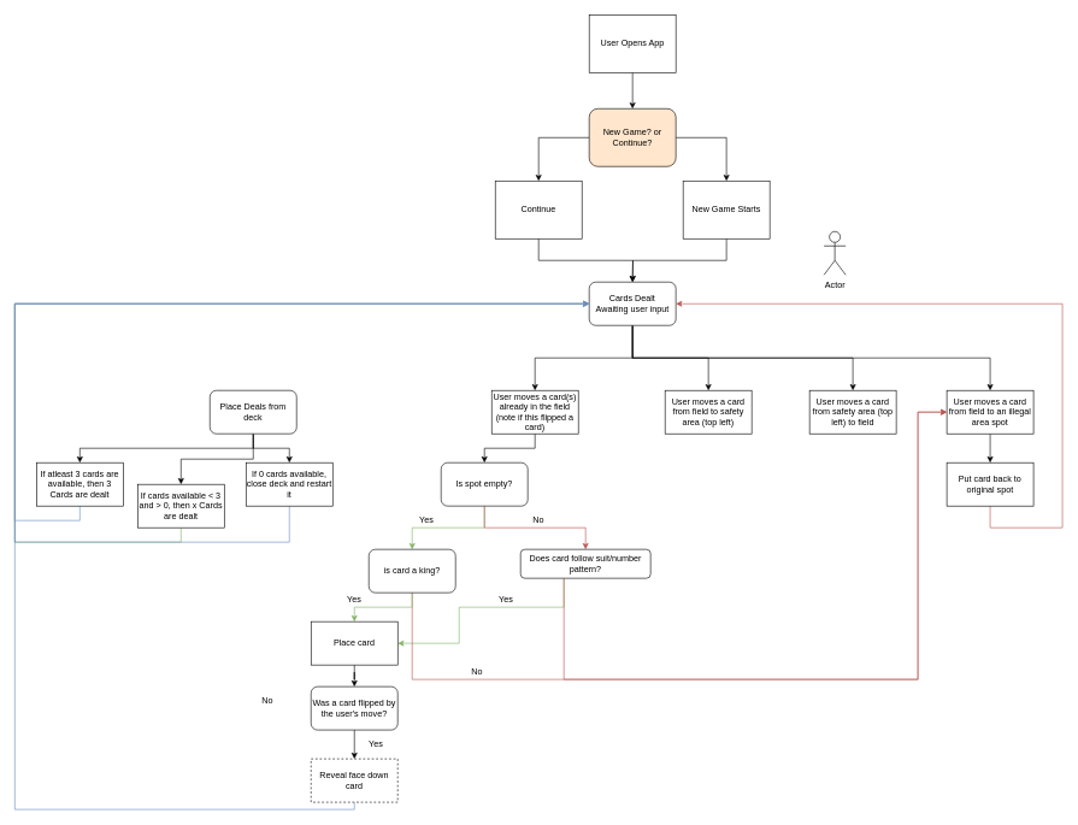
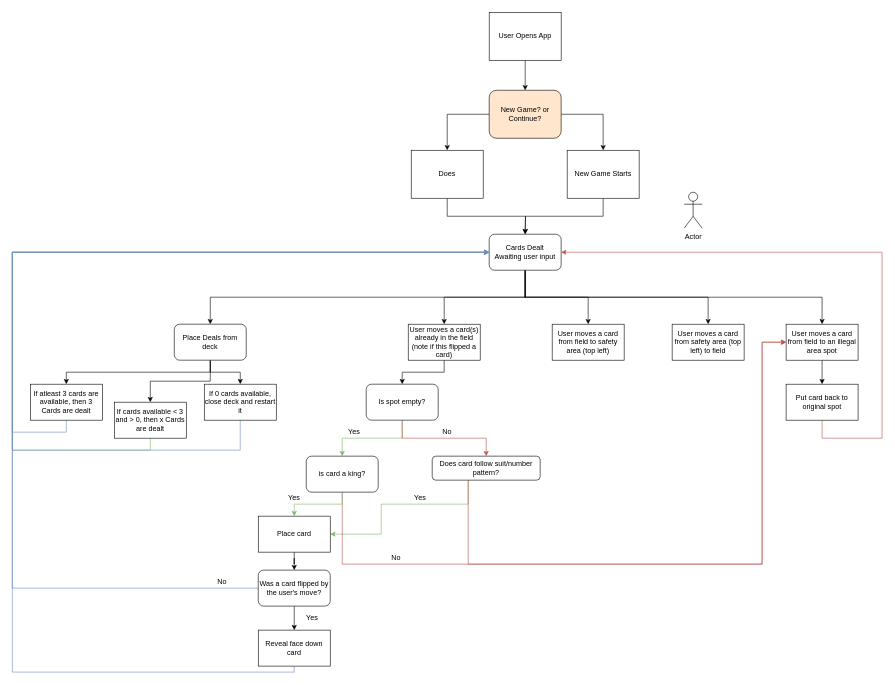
  <mxCell id="0" />
  <mxCell id="1" parent="0" />
  <mxCell id="2" value="" style="edgeStyle=orthogonalEdgeStyle;rounded=0;orthogonalLoop=1;jettySize=auto;html=1;" edge="1" parent="1" source="3" target="6"><mxGeometry relative="1" as="geometry" /></mxCell>
  <mxCell id="3" value="User Opens App" style="rounded=0;whiteSpace=wrap;html=1;" vertex="1" parent="1"><mxGeometry x="815" y="20" width="120" height="80" as="geometry" /></mxCell>
  <mxCell id="4" value="" style="edgeStyle=orthogonalEdgeStyle;rounded=0;orthogonalLoop=1;jettySize=auto;html=1;" edge="1" parent="1" source="6" target="8"><mxGeometry relative="1" as="geometry" /></mxCell>
  <mxCell id="5" value="" style="edgeStyle=orthogonalEdgeStyle;rounded=0;orthogonalLoop=1;jettySize=auto;html=1;" edge="1" parent="1" source="6" target="10"><mxGeometry relative="1" as="geometry" /></mxCell>
  <mxCell id="6" value="New Game? or&lt;br&gt;Continue?" style="rounded=1;whiteSpace=wrap;html=1;glass=0;fillColor=#ffe6cc;" vertex="1" parent="1"><mxGeometry x="815" y="150" width="120" height="80" as="geometry" /></mxCell>
  <mxCell id="7" style="edgeStyle=orthogonalEdgeStyle;rounded=0;orthogonalLoop=1;jettySize=auto;html=1;exitX=0.5;exitY=1;exitDx=0;exitDy=0;" edge="1" parent="1" source="8"><mxGeometry relative="1" as="geometry"><mxPoint x="875" y="390" as="targetPoint" /></mxGeometry></mxCell>
  <mxCell id="8" value="New Game Starts" style="rounded=0;whiteSpace=wrap;html=1;" vertex="1" parent="1"><mxGeometry x="945" y="250" width="120" height="80" as="geometry" /></mxCell>
  <mxCell id="9" value="" style="edgeStyle=orthogonalEdgeStyle;rounded=0;orthogonalLoop=1;jettySize=auto;html=1;exitX=0.5;exitY=1;exitDx=0;exitDy=0;" edge="1" parent="1" source="10"><mxGeometry relative="1" as="geometry"><mxPoint x="875" y="390" as="targetPoint" /></mxGeometry></mxCell>
- <mxCell id="10" value="Continue" style="rounded=0;whiteSpace=wrap;html=1;" vertex="1" parent="1"><mxGeometry x="685" y="250" width="120" height="80" as="geometry" /></mxCell>
+ <mxCell id="10" value="Does" style="rounded=0;whiteSpace=wrap;html=1;" vertex="1" parent="1"><mxGeometry x="685" y="250" width="120" height="80" as="geometry" /></mxCell>
  <mxCell id="11" value="Actor" style="shape=umlActor;verticalLabelPosition=bottom;verticalAlign=top;html=1;outlineConnect=0;" vertex="1" parent="1"><mxGeometry x="1140" y="320" width="30" height="60" as="geometry" /></mxCell>
  <mxCell id="12" style="edgeStyle=orthogonalEdgeStyle;rounded=0;orthogonalLoop=1;jettySize=auto;html=1;entryX=0.5;entryY=0;entryDx=0;entryDy=0;" edge="1" parent="1" source="17" target="24"><mxGeometry relative="1" as="geometry" /></mxCell>
  <mxCell id="13" style="edgeStyle=orthogonalEdgeStyle;rounded=0;orthogonalLoop=1;jettySize=auto;html=1;exitX=0.5;exitY=1;exitDx=0;exitDy=0;" edge="1" parent="1" source="17" target="25"><mxGeometry relative="1" as="geometry" /></mxCell>
  <mxCell id="14" style="edgeStyle=orthogonalEdgeStyle;rounded=0;orthogonalLoop=1;jettySize=auto;html=1;entryX=0.5;entryY=0;entryDx=0;entryDy=0;exitX=0.5;exitY=1;exitDx=0;exitDy=0;" edge="1" parent="1" source="17" target="27"><mxGeometry relative="1" as="geometry" /></mxCell>
  <mxCell id="15" style="edgeStyle=orthogonalEdgeStyle;rounded=0;orthogonalLoop=1;jettySize=auto;html=1;entryX=0.5;entryY=0;entryDx=0;entryDy=0;exitX=0.5;exitY=1;exitDx=0;exitDy=0;" edge="1" parent="1" source="17" target="23"><mxGeometry relative="1" as="geometry" /></mxCell>
+ <mxCell id="16" style="edgeStyle=orthogonalEdgeStyle;rounded=0;orthogonalLoop=1;jettySize=auto;html=1;exitX=0.5;exitY=1;exitDx=0;exitDy=0;" edge="1" parent="1" source="17" target="21"><mxGeometry relative="1" as="geometry" /></mxCell>
  <mxCell id="17" value="Cards Dealt&lt;br&gt;Awaiting user input" style="rounded=1;whiteSpace=wrap;html=1;" vertex="1" parent="1"><mxGeometry x="815" y="390" width="120" height="60" as="geometry" /></mxCell>
  <mxCell id="18" style="edgeStyle=orthogonalEdgeStyle;rounded=0;orthogonalLoop=1;jettySize=auto;html=1;exitX=0.5;exitY=1;exitDx=0;exitDy=0;" edge="1" parent="1" source="21" target="29"><mxGeometry relative="1" as="geometry"><mxPoint x="350" y="680" as="targetPoint" /></mxGeometry></mxCell>
  <mxCell id="19" style="edgeStyle=orthogonalEdgeStyle;rounded=0;orthogonalLoop=1;jettySize=auto;html=1;" edge="1" parent="1" source="21" target="31"><mxGeometry relative="1" as="geometry" /></mxCell>
  <mxCell id="20" style="edgeStyle=orthogonalEdgeStyle;rounded=0;orthogonalLoop=1;jettySize=auto;html=1;" edge="1" parent="1" source="21" target="33"><mxGeometry relative="1" as="geometry" /></mxCell>
  <mxCell id="21" value="Place Deals from deck" style="rounded=1;whiteSpace=wrap;html=1;" vertex="1" parent="1"><mxGeometry x="290" y="540" width="120" height="60" as="geometry" /></mxCell>
  <mxCell id="22" style="edgeStyle=orthogonalEdgeStyle;rounded=0;orthogonalLoop=1;jettySize=auto;html=1;" edge="1" parent="1" source="23" target="38"><mxGeometry relative="1" as="geometry"><mxPoint x="570" y="640" as="targetPoint" /></mxGeometry></mxCell>
  <mxCell id="23" value="User moves a card(s) already in the field&lt;br&gt;(note if this flipped a card)" style="rounded=0;whiteSpace=wrap;html=1;" vertex="1" parent="1"><mxGeometry x="680" y="540" width="120" height="60" as="geometry" /></mxCell>
  <mxCell id="24" value="User moves a card from field to safety area (top left)" style="rounded=0;whiteSpace=wrap;html=1;" vertex="1" parent="1"><mxGeometry x="920" y="540" width="120" height="60" as="geometry" /></mxCell>
  <mxCell id="25" value="User moves a card from safety area (top left) to field" style="rounded=0;whiteSpace=wrap;html=1;" vertex="1" parent="1"><mxGeometry x="1120" y="540" width="120" height="60" as="geometry" /></mxCell>
  <mxCell id="26" style="edgeStyle=orthogonalEdgeStyle;rounded=0;orthogonalLoop=1;jettySize=auto;html=1;" edge="1" parent="1" source="27" target="35"><mxGeometry relative="1" as="geometry"><mxPoint x="1370" y="650" as="targetPoint" /></mxGeometry></mxCell>
  <mxCell id="27" value="User moves a card from field to an illegal area spot" style="rounded=0;whiteSpace=wrap;html=1;" vertex="1" parent="1"><mxGeometry x="1310" y="540" width="120" height="60" as="geometry" /></mxCell>
  <mxCell id="28" style="edgeStyle=orthogonalEdgeStyle;rounded=0;orthogonalLoop=1;jettySize=auto;html=1;entryX=0;entryY=0.5;entryDx=0;entryDy=0;exitX=0.5;exitY=1;exitDx=0;exitDy=0;fillColor=#dae8fc;strokeColor=#6c8ebf;" edge="1" parent="1" source="29" target="17"><mxGeometry relative="1" as="geometry"><Array as="points"><mxPoint x="110" y="720" /><mxPoint x="20" y="720" /><mxPoint x="20" y="420" /></Array></mxGeometry></mxCell>
  <mxCell id="29" value="If atleast 3 cards are available, then 3 Cards are dealt" style="rounded=0;whiteSpace=wrap;html=1;" vertex="1" parent="1"><mxGeometry x="50" y="640" width="120" height="60" as="geometry" /></mxCell>
  <mxCell id="30" style="edgeStyle=orthogonalEdgeStyle;rounded=0;orthogonalLoop=1;jettySize=auto;html=1;entryX=0;entryY=0.5;entryDx=0;entryDy=0;exitX=0.5;exitY=1;exitDx=0;exitDy=0;fillColor=#d5e8d4;strokeColor=#82b366;" edge="1" parent="1" source="31" target="17"><mxGeometry relative="1" as="geometry"><Array as="points"><mxPoint x="250" y="750" /><mxPoint x="20" y="750" /><mxPoint x="20" y="420" /></Array></mxGeometry></mxCell>
  <mxCell id="31" value="If cards available &amp;lt; 3 and &amp;gt; 0, then x Cards are dealt" style="rounded=0;whiteSpace=wrap;html=1;" vertex="1" parent="1"><mxGeometry x="190" y="670" width="120" height="60" as="geometry" /></mxCell>
  <mxCell id="32" style="edgeStyle=orthogonalEdgeStyle;rounded=0;orthogonalLoop=1;jettySize=auto;html=1;entryX=0;entryY=0.5;entryDx=0;entryDy=0;exitX=0.5;exitY=1;exitDx=0;exitDy=0;fillColor=#dae8fc;strokeColor=#6c8ebf;" edge="1" parent="1" source="33" target="17"><mxGeometry relative="1" as="geometry"><Array as="points"><mxPoint x="400" y="750" /><mxPoint x="20" y="750" /><mxPoint x="20" y="420" /></Array></mxGeometry></mxCell>
  <mxCell id="33" value="If 0 cards available, close deck and restart it" style="rounded=0;whiteSpace=wrap;html=1;" vertex="1" parent="1"><mxGeometry x="340" y="640" width="120" height="60" as="geometry" /></mxCell>
  <mxCell id="34" style="edgeStyle=orthogonalEdgeStyle;rounded=0;orthogonalLoop=1;jettySize=auto;html=1;entryX=1;entryY=0.5;entryDx=0;entryDy=0;exitX=0.5;exitY=1;exitDx=0;exitDy=0;fillColor=#f8cecc;strokeColor=#b85450;" edge="1" parent="1" source="35" target="17"><mxGeometry relative="1" as="geometry"><Array as="points"><mxPoint x="1370" y="730" /><mxPoint x="1470" y="730" /><mxPoint x="1470" y="420" /></Array></mxGeometry></mxCell>
  <mxCell id="35" value="Put card back to original spot" style="rounded=0;whiteSpace=wrap;html=1;" vertex="1" parent="1"><mxGeometry x="1310" y="640" width="120" height="60" as="geometry" /></mxCell>
  <mxCell id="36" style="edgeStyle=orthogonalEdgeStyle;rounded=0;orthogonalLoop=1;jettySize=auto;html=1;exitX=0.5;exitY=1;exitDx=0;exitDy=0;fillColor=#d5e8d4;strokeColor=#82b366;" edge="1" parent="1" source="38" target="44"><mxGeometry relative="1" as="geometry"><mxPoint x="570" y="760" as="targetPoint" /></mxGeometry></mxCell>
  <mxCell id="37" style="edgeStyle=orthogonalEdgeStyle;rounded=0;orthogonalLoop=1;jettySize=auto;html=1;exitX=0.5;exitY=1;exitDx=0;exitDy=0;entryX=0.5;entryY=0;entryDx=0;entryDy=0;fillColor=#f8cecc;strokeColor=#b85450;" edge="1" parent="1" source="38" target="41"><mxGeometry relative="1" as="geometry"><mxPoint x="770" y="760" as="targetPoint" /></mxGeometry></mxCell>
  <mxCell id="38" value="Is spot empty?" style="rounded=1;whiteSpace=wrap;html=1;" vertex="1" parent="1"><mxGeometry x="610" y="640" width="120" height="60" as="geometry" /></mxCell>
  <mxCell id="39" style="edgeStyle=orthogonalEdgeStyle;rounded=0;orthogonalLoop=1;jettySize=auto;html=1;entryX=1;entryY=0.5;entryDx=0;entryDy=0;fillColor=#d5e8d4;strokeColor=#82b366;" edge="1" parent="1" source="41" target="50"><mxGeometry relative="1" as="geometry"><Array as="points"><mxPoint x="780" y="840" /><mxPoint x="635" y="840" /><mxPoint x="635" y="890" /></Array></mxGeometry></mxCell>
  <mxCell id="40" style="edgeStyle=orthogonalEdgeStyle;rounded=0;orthogonalLoop=1;jettySize=auto;html=1;entryX=0;entryY=0.5;entryDx=0;entryDy=0;fillColor=#f8cecc;strokeColor=#b85450;" edge="1" parent="1" source="41" target="27"><mxGeometry relative="1" as="geometry"><Array as="points"><mxPoint x="780" y="940" /><mxPoint x="1270" y="940" /><mxPoint x="1270" y="570" /></Array></mxGeometry></mxCell>
  <mxCell id="41" value="Does card follow suit/number pattern?" style="rounded=1;whiteSpace=wrap;html=1;" vertex="1" parent="1"><mxGeometry x="720" y="760" width="180" height="40" as="geometry" /></mxCell>
  <mxCell id="42" style="edgeStyle=orthogonalEdgeStyle;rounded=0;orthogonalLoop=1;jettySize=auto;html=1;entryX=0;entryY=0.5;entryDx=0;entryDy=0;fillColor=#f8cecc;strokeColor=#b85450;exitX=0.5;exitY=1;exitDx=0;exitDy=0;" edge="1" parent="1" source="44" target="27"><mxGeometry relative="1" as="geometry"><mxPoint x="710" y="900" as="sourcePoint" /><Array as="points"><mxPoint x="570" y="940" /><mxPoint x="1270" y="940" /><mxPoint x="1270" y="570" /></Array></mxGeometry></mxCell>
  <mxCell id="43" style="edgeStyle=orthogonalEdgeStyle;rounded=0;orthogonalLoop=1;jettySize=auto;html=1;entryX=0.5;entryY=0;entryDx=0;entryDy=0;fillColor=#d5e8d4;strokeColor=#82b366;" edge="1" parent="1" source="44" target="50"><mxGeometry relative="1" as="geometry" /></mxCell>
  <mxCell id="44" value="is card a king?" style="rounded=1;whiteSpace=wrap;html=1;" vertex="1" parent="1"><mxGeometry x="510" y="760" width="120" height="60" as="geometry" /></mxCell>
  <mxCell id="45" value="Yes" style="text;html=1;strokeColor=none;fillColor=none;align=center;verticalAlign=middle;whiteSpace=wrap;rounded=0;" vertex="1" parent="1"><mxGeometry x="570" y="710" width="40" height="20" as="geometry" /></mxCell>
  <mxCell id="46" value="No" style="text;html=1;strokeColor=none;fillColor=none;align=center;verticalAlign=middle;whiteSpace=wrap;rounded=0;" vertex="1" parent="1"><mxGeometry x="725" y="710" width="40" height="20" as="geometry" /></mxCell>
  <mxCell id="47" value="Yes" style="text;html=1;strokeColor=none;fillColor=none;align=center;verticalAlign=middle;whiteSpace=wrap;rounded=0;" vertex="1" parent="1"><mxGeometry x="470" y="820" width="40" height="20" as="geometry" /></mxCell>
  <mxCell id="48" value="No" style="text;html=1;strokeColor=none;fillColor=none;align=center;verticalAlign=middle;whiteSpace=wrap;rounded=0;" vertex="1" parent="1"><mxGeometry x="640" y="920" width="40" height="20" as="geometry" /></mxCell>
  <mxCell id="49" value="" style="edgeStyle=orthogonalEdgeStyle;rounded=0;orthogonalLoop=1;jettySize=auto;html=1;" edge="1" parent="1" source="50" target="54"><mxGeometry relative="1" as="geometry" /></mxCell>
  <mxCell id="50" value="Place card" style="rounded=0;whiteSpace=wrap;html=1;" vertex="1" parent="1"><mxGeometry x="430" y="860" width="120" height="60" as="geometry" /></mxCell>
  <mxCell id="51" value="Yes" style="text;html=1;strokeColor=none;fillColor=none;align=center;verticalAlign=middle;whiteSpace=wrap;rounded=0;" vertex="1" parent="1"><mxGeometry x="680" y="820" width="40" height="20" as="geometry" /></mxCell>
+ <mxCell id="52" style="edgeStyle=orthogonalEdgeStyle;rounded=0;orthogonalLoop=1;jettySize=auto;html=1;exitX=0;exitY=0.5;exitDx=0;exitDy=0;entryX=0;entryY=0.5;entryDx=0;entryDy=0;fillColor=#dae8fc;strokeColor=#6c8ebf;" edge="1" parent="1" source="54" target="17"><mxGeometry relative="1" as="geometry"><Array as="points"><mxPoint x="20" y="980" /><mxPoint x="20" y="420" /></Array></mxGeometry></mxCell>
  <mxCell id="53" value="" style="edgeStyle=orthogonalEdgeStyle;rounded=0;orthogonalLoop=1;jettySize=auto;html=1;" edge="1" parent="1" source="54" target="57"><mxGeometry relative="1" as="geometry" /></mxCell>
  <mxCell id="54" value="Was a card flipped by the user's move?" style="whiteSpace=wrap;html=1;rounded=1;" vertex="1" parent="1"><mxGeometry x="430" y="950" width="120" height="60" as="geometry" /></mxCell>
  <mxCell id="55" value="No" style="text;html=1;strokeColor=none;fillColor=none;align=center;verticalAlign=middle;whiteSpace=wrap;rounded=0;" vertex="1" parent="1"><mxGeometry x="350" y="960" width="40" height="20" as="geometry" /></mxCell>
  <mxCell id="56" style="edgeStyle=orthogonalEdgeStyle;rounded=0;orthogonalLoop=1;jettySize=auto;html=1;entryX=0;entryY=0.5;entryDx=0;entryDy=0;fillColor=#dae8fc;strokeColor=#6c8ebf;" edge="1" parent="1" source="57" target="17"><mxGeometry relative="1" as="geometry"><Array as="points"><mxPoint x="20" y="1120" /><mxPoint x="20" y="420" /></Array></mxGeometry></mxCell>
- <mxCell id="57" value="Reveal face down card" style="whiteSpace=wrap;html=1;rounded=0;dashed=1;" vertex="1" parent="1"><mxGeometry x="430" y="1050" width="120" height="60" as="geometry" /></mxCell>
+ <mxCell id="57" value="Reveal face down card" style="whiteSpace=wrap;html=1;rounded=0;" vertex="1" parent="1"><mxGeometry x="430" y="1050" width="120" height="60" as="geometry" /></mxCell>
  <mxCell id="58" value="Yes" style="text;html=1;strokeColor=none;fillColor=none;align=center;verticalAlign=middle;whiteSpace=wrap;rounded=0;" vertex="1" parent="1"><mxGeometry x="500" y="1020" width="40" height="20" as="geometry" /></mxCell>
